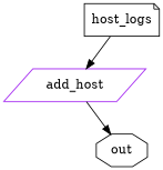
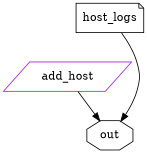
  digraph {
    data_dir="/var/lib/vector"
    node [color=black]
    add_host [color=purple "fields.host"="${HOSTNAME}" shape=parallelogram type=add_fields]
    n2 [ignore_older=86400 include="/var/log/apache2/*.log" label=host_logs shape=note type=file]
    out [encoding=json shape=octagon type=console]
    subgraph sub_1 {
      add_host
    }
    subgraph sub_2 {
      n2
    }
    subgraph sub_3 {
      out
    }
    add_host -> out
-   n2 -> add_host
+   n2 -> out
  }
